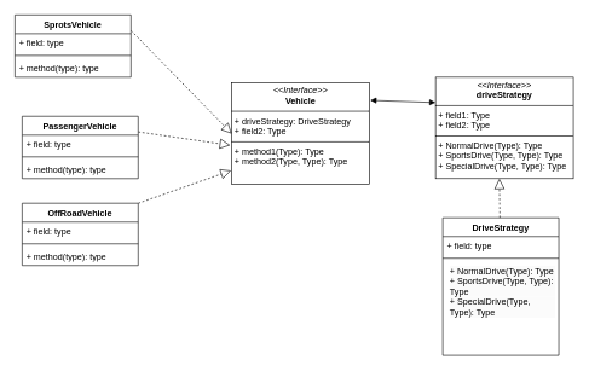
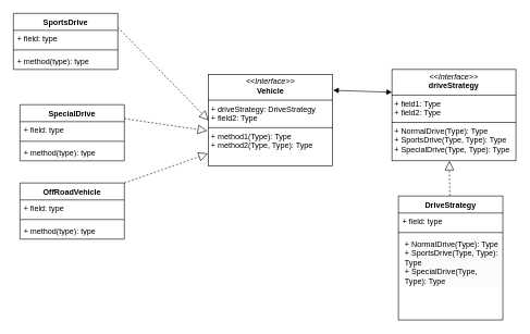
  <mxCell id="0" />
  <mxCell id="1" parent="0" />
  <mxCell id="2" value="&lt;p style=&quot;margin:0px;margin-top:4px;text-align:center;&quot;&gt;&lt;i&gt;&amp;lt;&amp;lt;Interface&amp;gt;&amp;gt;&lt;/i&gt;&lt;br&gt;&lt;b&gt;Vehicle&lt;/b&gt;&lt;/p&gt;&lt;hr size=&quot;1&quot; style=&quot;border-style:solid;&quot;&gt;&lt;p style=&quot;margin:0px;margin-left:4px;&quot;&gt;+ driveStrategy: DriveStrategy&lt;br&gt;+ field2: Type&lt;/p&gt;&lt;hr size=&quot;1&quot; style=&quot;border-style:solid;&quot;&gt;&lt;p style=&quot;margin:0px;margin-left:4px;&quot;&gt;+ method1(Type): Type&lt;br&gt;+ method2(Type, Type): Type&lt;/p&gt;" style="verticalAlign=top;align=left;overflow=fill;html=1;whiteSpace=wrap;" vertex="1" parent="1"><mxGeometry x="319" y="114" width="190" height="140" as="geometry" /></mxCell>
  <mxCell id="3" value="" style="endArrow=block;dashed=1;endFill=0;endSize=12;html=1;rounded=0;exitX=1;exitY=0.25;exitDx=0;exitDy=0;entryX=0;entryY=0.5;entryDx=0;entryDy=0;" edge="1" parent="1" source="6" target="2"><mxGeometry width="160" relative="1" as="geometry"><mxPoint x="190" y="75" as="sourcePoint" /><mxPoint x="380" y="30" as="targetPoint" /></mxGeometry></mxCell>
  <mxCell id="4" value="" style="endArrow=block;dashed=1;endFill=0;endSize=12;html=1;rounded=0;exitX=1;exitY=0;exitDx=0;exitDy=0;entryX=-0.005;entryY=0.864;entryDx=0;entryDy=0;entryPerimeter=0;" edge="1" parent="1" source="10" target="2"><mxGeometry width="160" relative="1" as="geometry"><mxPoint x="192.94" y="299.984" as="sourcePoint" /><mxPoint x="300" y="140" as="targetPoint" /></mxGeometry></mxCell>
  <mxCell id="5" value="" style="endArrow=block;dashed=1;endFill=0;endSize=12;html=1;rounded=0;exitX=1;exitY=0.25;exitDx=0;exitDy=0;entryX=-0.011;entryY=0.614;entryDx=0;entryDy=0;entryPerimeter=0;" edge="1" parent="1" source="14" target="2"><mxGeometry width="160" relative="1" as="geometry"><mxPoint x="192.94" y="208.994" as="sourcePoint" /><mxPoint x="287" y="153" as="targetPoint" /></mxGeometry></mxCell>
- <mxCell id="6" value="SprotsVehicle" style="swimlane;fontStyle=1;align=center;verticalAlign=top;childLayout=stackLayout;horizontal=1;startSize=26;horizontalStack=0;resizeParent=1;resizeParentMax=0;resizeLast=0;collapsible=1;marginBottom=0;whiteSpace=wrap;html=1;" vertex="1" parent="1"><mxGeometry x="20" y="20" width="160" height="86" as="geometry" /></mxCell>
+ <mxCell id="6" value="SportsDrive" style="swimlane;fontStyle=1;align=center;verticalAlign=top;childLayout=stackLayout;horizontal=1;startSize=26;horizontalStack=0;resizeParent=1;resizeParentMax=0;resizeLast=0;collapsible=1;marginBottom=0;whiteSpace=wrap;html=1;" vertex="1" parent="1"><mxGeometry x="20" y="20" width="160" height="86" as="geometry" /></mxCell>
  <mxCell id="7" value="+ field: type" style="text;strokeColor=none;fillColor=none;align=left;verticalAlign=top;spacingLeft=4;spacingRight=4;overflow=hidden;rotatable=0;points=[[0,0.5],[1,0.5]];portConstraint=eastwest;whiteSpace=wrap;html=1;" vertex="1" parent="6"><mxGeometry y="26" width="160" height="26" as="geometry" /></mxCell>
  <mxCell id="8" value="" style="line;strokeWidth=1;fillColor=none;align=left;verticalAlign=middle;spacingTop=-1;spacingLeft=3;spacingRight=3;rotatable=0;labelPosition=right;points=[];portConstraint=eastwest;strokeColor=inherit;" vertex="1" parent="6"><mxGeometry y="52" width="160" height="8" as="geometry" /></mxCell>
  <mxCell id="9" value="+ method(type): type" style="text;strokeColor=none;fillColor=none;align=left;verticalAlign=top;spacingLeft=4;spacingRight=4;overflow=hidden;rotatable=0;points=[[0,0.5],[1,0.5]];portConstraint=eastwest;whiteSpace=wrap;html=1;" vertex="1" parent="6"><mxGeometry y="60" width="160" height="26" as="geometry" /></mxCell>
  <mxCell id="10" value="OffRoadVehicle" style="swimlane;fontStyle=1;align=center;verticalAlign=top;childLayout=stackLayout;horizontal=1;startSize=26;horizontalStack=0;resizeParent=1;resizeParentMax=0;resizeLast=0;collapsible=1;marginBottom=0;whiteSpace=wrap;html=1;" vertex="1" parent="1"><mxGeometry x="30" y="280" width="160" height="86" as="geometry" /></mxCell>
  <mxCell id="11" value="+ field: type" style="text;strokeColor=none;fillColor=none;align=left;verticalAlign=top;spacingLeft=4;spacingRight=4;overflow=hidden;rotatable=0;points=[[0,0.5],[1,0.5]];portConstraint=eastwest;whiteSpace=wrap;html=1;" vertex="1" parent="10"><mxGeometry y="26" width="160" height="26" as="geometry" /></mxCell>
  <mxCell id="12" value="" style="line;strokeWidth=1;fillColor=none;align=left;verticalAlign=middle;spacingTop=-1;spacingLeft=3;spacingRight=3;rotatable=0;labelPosition=right;points=[];portConstraint=eastwest;strokeColor=inherit;" vertex="1" parent="10"><mxGeometry y="52" width="160" height="8" as="geometry" /></mxCell>
  <mxCell id="13" value="+ method(type): type" style="text;strokeColor=none;fillColor=none;align=left;verticalAlign=top;spacingLeft=4;spacingRight=4;overflow=hidden;rotatable=0;points=[[0,0.5],[1,0.5]];portConstraint=eastwest;whiteSpace=wrap;html=1;" vertex="1" parent="10"><mxGeometry y="60" width="160" height="26" as="geometry" /></mxCell>
- <mxCell id="14" value="PassengerVehicle" style="swimlane;fontStyle=1;align=center;verticalAlign=top;childLayout=stackLayout;horizontal=1;startSize=26;horizontalStack=0;resizeParent=1;resizeParentMax=0;resizeLast=0;collapsible=1;marginBottom=0;whiteSpace=wrap;html=1;" vertex="1" parent="1"><mxGeometry x="30" y="160" width="160" height="86" as="geometry" /></mxCell>
+ <mxCell id="14" value="SpecialDrive" style="swimlane;fontStyle=1;align=center;verticalAlign=top;childLayout=stackLayout;horizontal=1;startSize=26;horizontalStack=0;resizeParent=1;resizeParentMax=0;resizeLast=0;collapsible=1;marginBottom=0;whiteSpace=wrap;html=1;" vertex="1" parent="1"><mxGeometry x="30" y="160" width="160" height="86" as="geometry" /></mxCell>
  <mxCell id="15" value="+ field: type" style="text;strokeColor=none;fillColor=none;align=left;verticalAlign=top;spacingLeft=4;spacingRight=4;overflow=hidden;rotatable=0;points=[[0,0.5],[1,0.5]];portConstraint=eastwest;whiteSpace=wrap;html=1;" vertex="1" parent="14"><mxGeometry y="26" width="160" height="26" as="geometry" /></mxCell>
  <mxCell id="16" value="" style="line;strokeWidth=1;fillColor=none;align=left;verticalAlign=middle;spacingTop=-1;spacingLeft=3;spacingRight=3;rotatable=0;labelPosition=right;points=[];portConstraint=eastwest;strokeColor=inherit;" vertex="1" parent="14"><mxGeometry y="52" width="160" height="8" as="geometry" /></mxCell>
  <mxCell id="17" value="+ method(type): type" style="text;strokeColor=none;fillColor=none;align=left;verticalAlign=top;spacingLeft=4;spacingRight=4;overflow=hidden;rotatable=0;points=[[0,0.5],[1,0.5]];portConstraint=eastwest;whiteSpace=wrap;html=1;" vertex="1" parent="14"><mxGeometry y="60" width="160" height="26" as="geometry" /></mxCell>
  <mxCell id="18" value="&lt;p style=&quot;margin:0px;margin-top:4px;text-align:center;&quot;&gt;&lt;i&gt;&amp;lt;&amp;lt;Interface&amp;gt;&amp;gt;&lt;/i&gt;&lt;br&gt;&lt;b&gt;driveStrategy&lt;/b&gt;&lt;/p&gt;&lt;hr size=&quot;1&quot; style=&quot;border-style:solid;&quot;&gt;&lt;p style=&quot;margin:0px;margin-left:4px;&quot;&gt;+ field1: Type&lt;br&gt;+ field2: Type&lt;/p&gt;&lt;hr size=&quot;1&quot; style=&quot;border-style:solid;&quot;&gt;&lt;p style=&quot;margin:0px;margin-left:4px;&quot;&gt;+ NormalDrive(Type): Type&lt;br&gt;+ SportsDrive(Type, Type): Type&lt;/p&gt;&lt;p style=&quot;margin:0px;margin-left:4px;&quot;&gt;+ SpecialDrive(Type, Type): Type&lt;br&gt;&lt;/p&gt;" style="verticalAlign=top;align=left;overflow=fill;html=1;whiteSpace=wrap;" vertex="1" parent="1"><mxGeometry x="600" y="106" width="190" height="140" as="geometry" /></mxCell>
  <mxCell id="19" value="DriveStrategy" style="swimlane;fontStyle=1;align=center;verticalAlign=top;childLayout=stackLayout;horizontal=1;startSize=26;horizontalStack=0;resizeParent=1;resizeParentMax=0;resizeLast=0;collapsible=1;marginBottom=0;whiteSpace=wrap;html=1;" vertex="1" parent="1"><mxGeometry x="610" y="300" width="160" height="190" as="geometry" /></mxCell>
  <mxCell id="20" value="+ field: type" style="text;strokeColor=none;fillColor=none;align=left;verticalAlign=top;spacingLeft=4;spacingRight=4;overflow=hidden;rotatable=0;points=[[0,0.5],[1,0.5]];portConstraint=eastwest;whiteSpace=wrap;html=1;" vertex="1" parent="19"><mxGeometry y="26" width="160" height="26" as="geometry" /></mxCell>
  <mxCell id="21" value="" style="line;strokeWidth=1;fillColor=none;align=left;verticalAlign=middle;spacingTop=-1;spacingLeft=3;spacingRight=3;rotatable=0;labelPosition=right;points=[];portConstraint=eastwest;strokeColor=inherit;" vertex="1" parent="19"><mxGeometry y="52" width="160" height="8" as="geometry" /></mxCell>
  <mxCell id="22" value="&lt;meta charset=&quot;utf-8&quot;&gt;&lt;p style=&quot;forced-color-adjust: none; color: rgb(0, 0, 0); font-family: Helvetica; font-size: 12px; font-style: normal; font-variant-ligatures: normal; font-variant-caps: normal; font-weight: 400; letter-spacing: normal; orphans: 2; text-align: left; text-indent: 0px; text-transform: none; widows: 2; word-spacing: 0px; -webkit-text-stroke-width: 0px; white-space: normal; background-color: rgb(251, 251, 251); text-decoration-thickness: initial; text-decoration-style: initial; text-decoration-color: initial; margin: 0px 0px 0px 4px;&quot;&gt;+ NormalDrive(Type): Type&lt;br style=&quot;forced-color-adjust: none;&quot;&gt;+ SportsDrive(Type, Type): Type&lt;/p&gt;&lt;p style=&quot;forced-color-adjust: none; color: rgb(0, 0, 0); font-family: Helvetica; font-size: 12px; font-style: normal; font-variant-ligatures: normal; font-variant-caps: normal; font-weight: 400; letter-spacing: normal; orphans: 2; text-align: left; text-indent: 0px; text-transform: none; widows: 2; word-spacing: 0px; -webkit-text-stroke-width: 0px; white-space: normal; background-color: rgb(251, 251, 251); text-decoration-thickness: initial; text-decoration-style: initial; text-decoration-color: initial; margin: 0px 0px 0px 4px;&quot;&gt;+ SpecialDrive(Type, Type): Type&lt;/p&gt;" style="text;strokeColor=none;fillColor=none;align=left;verticalAlign=top;spacingLeft=4;spacingRight=4;overflow=hidden;rotatable=0;points=[[0,0.5],[1,0.5]];portConstraint=eastwest;whiteSpace=wrap;html=1;" vertex="1" parent="19"><mxGeometry y="60" width="160" height="130" as="geometry" /></mxCell>
  <mxCell id="23" value="" style="endArrow=block;startArrow=block;endFill=1;startFill=1;html=1;rounded=0;exitX=1.005;exitY=0.171;exitDx=0;exitDy=0;exitPerimeter=0;entryX=0;entryY=0.25;entryDx=0;entryDy=0;" edge="1" parent="1" source="2" target="18"><mxGeometry width="160" relative="1" as="geometry"><mxPoint x="510" y="190" as="sourcePoint" /><mxPoint x="680" y="190" as="targetPoint" /></mxGeometry></mxCell>
  <mxCell id="24" value="" style="endArrow=block;dashed=1;endFill=0;endSize=12;html=1;rounded=0;entryX=0.463;entryY=1;entryDx=0;entryDy=0;entryPerimeter=0;" edge="1" parent="1" source="19" target="18"><mxGeometry width="160" relative="1" as="geometry"><mxPoint x="330" y="340" as="sourcePoint" /><mxPoint x="490" y="340" as="targetPoint" /></mxGeometry></mxCell>
